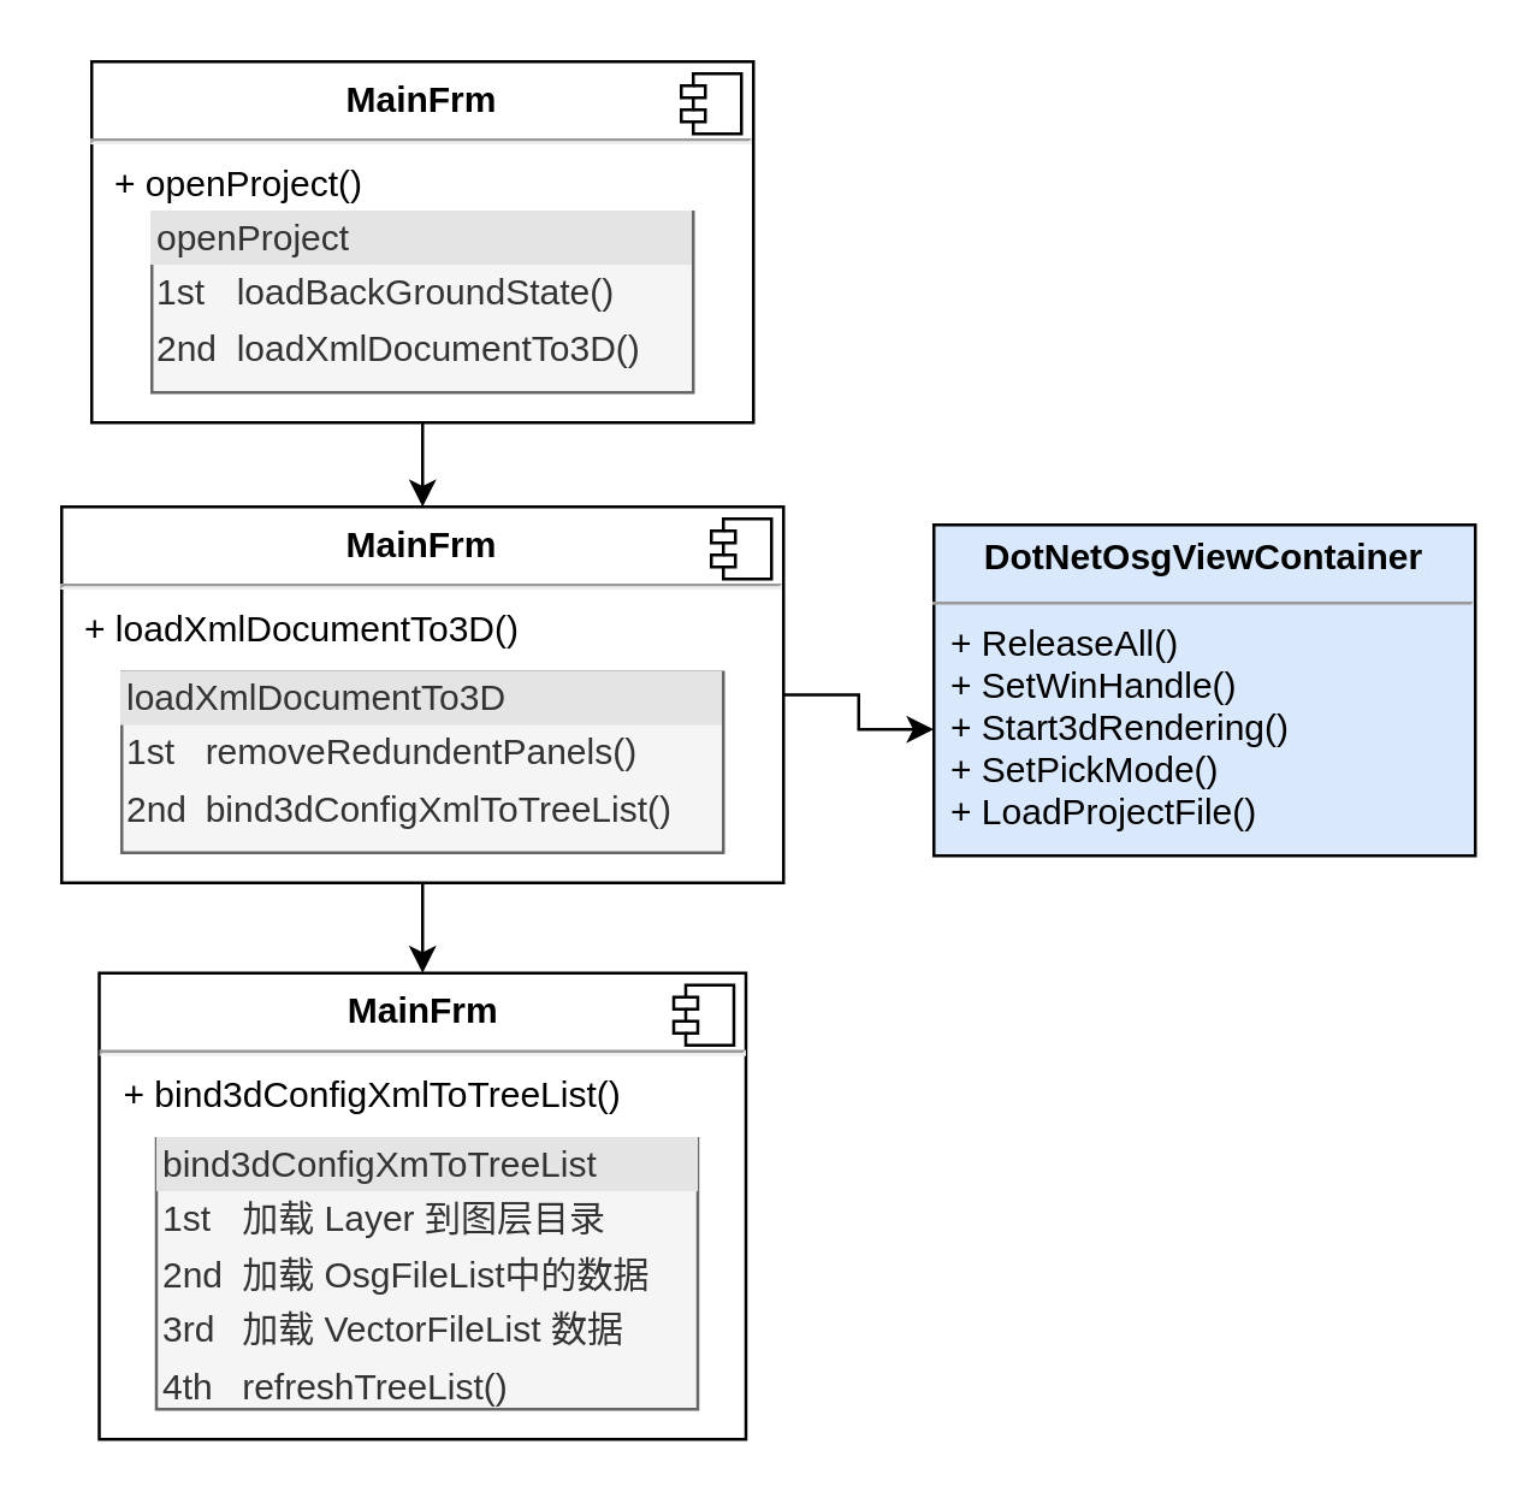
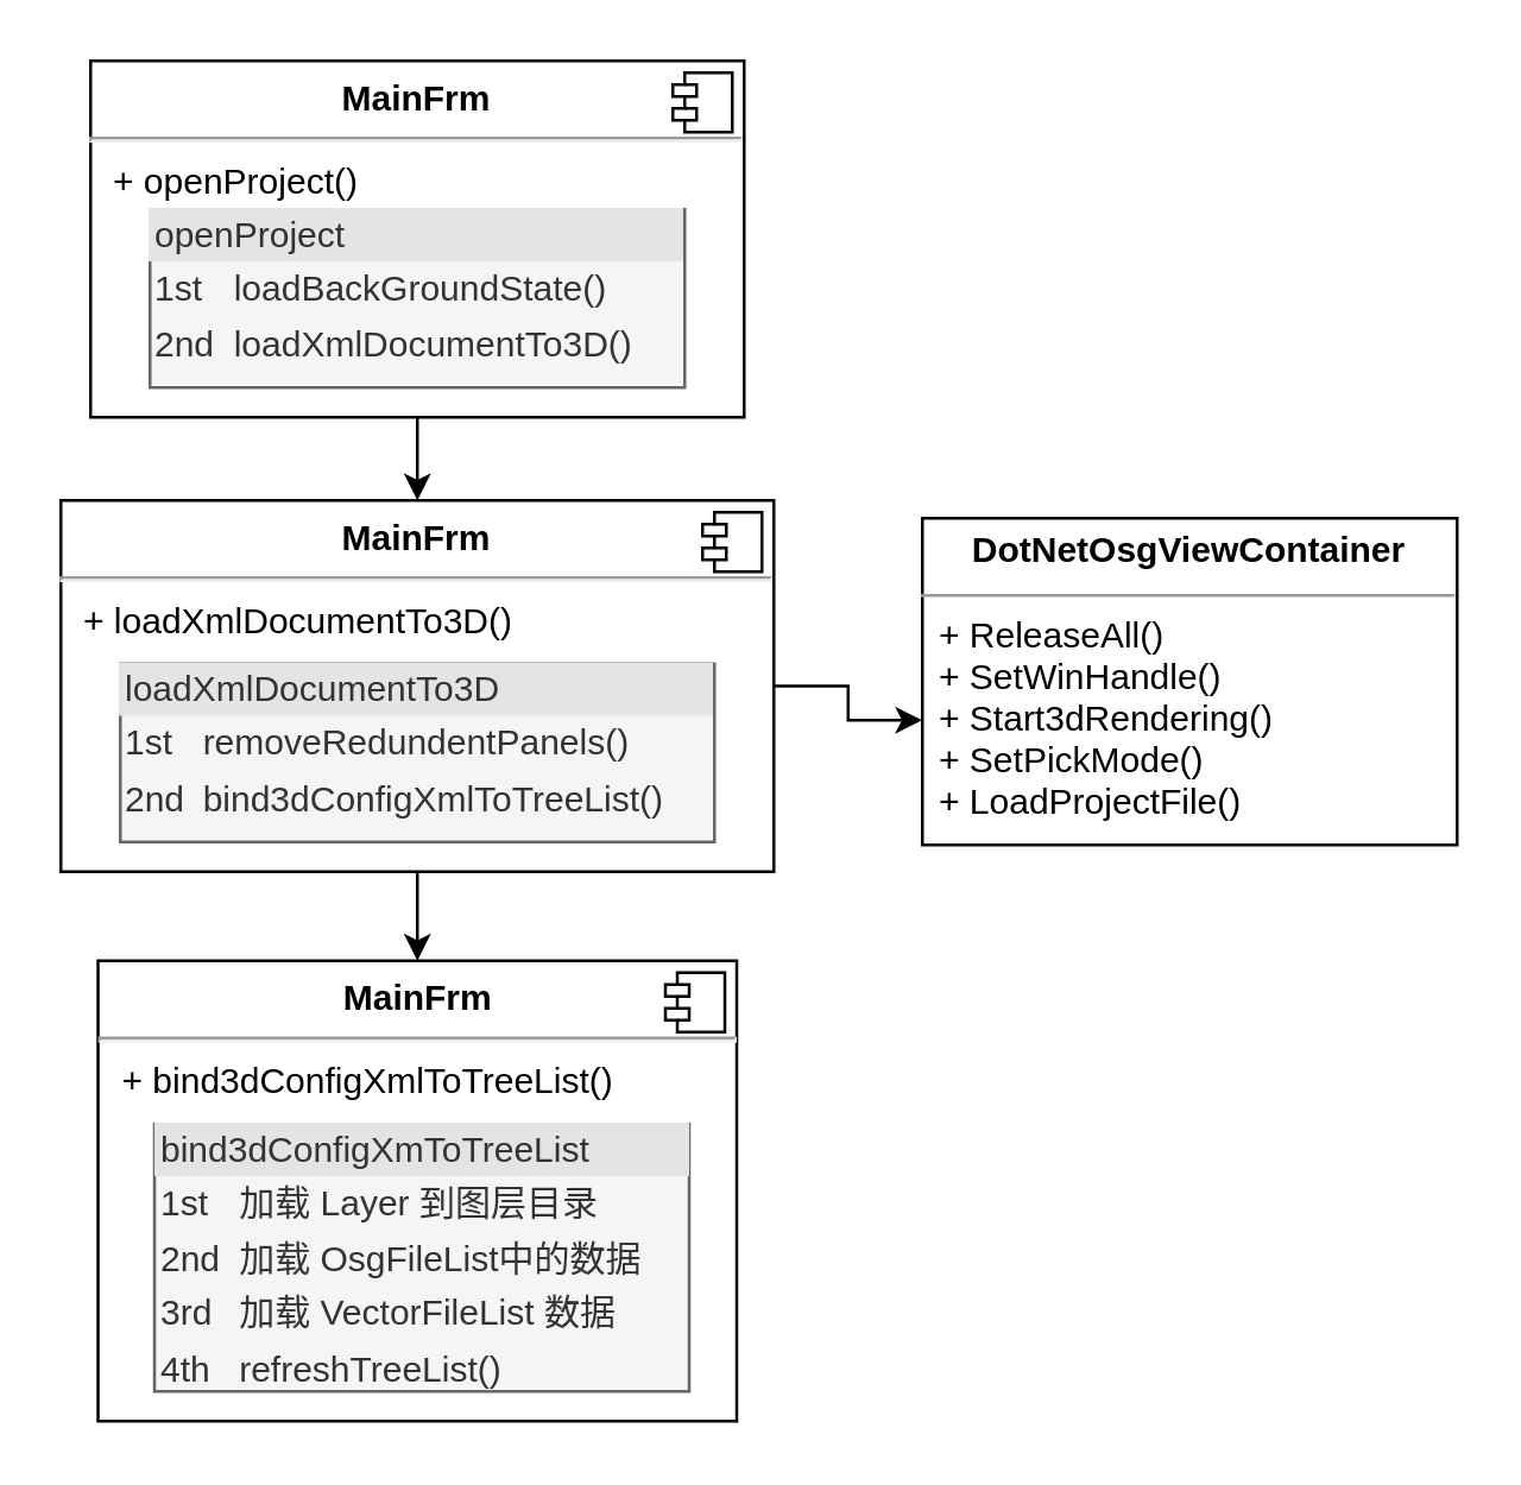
  <mxCell id="0" />
  <mxCell id="1" parent="0" />
  <mxCell id="2" value="" style="edgeStyle=orthogonalEdgeStyle;rounded=0;orthogonalLoop=1;jettySize=auto;html=1;" edge="1" parent="1" source="3"><mxGeometry relative="1" as="geometry"><mxPoint x="140" y="168" as="targetPoint" /></mxGeometry></mxCell>
  <mxCell id="3" value="&lt;p style=&quot;margin: 0px ; margin-top: 6px ; text-align: center&quot;&gt;&lt;b&gt;MainFrm&lt;/b&gt;&lt;/p&gt;&lt;hr&gt;&lt;p style=&quot;margin: 0px ; margin-left: 8px&quot;&gt;+&amp;nbsp;openProject()&lt;br&gt;&lt;br&gt;&lt;/p&gt;" style="align=left;overflow=fill;html=1;dropTarget=0;" parent="1" vertex="1"><mxGeometry x="30" y="20" width="220" height="120" as="geometry" /></mxCell>
  <mxCell id="4" value="" style="shape=component;jettyWidth=8;jettyHeight=4;" parent="3" vertex="1"><mxGeometry x="1" width="20" height="20" relative="1" as="geometry"><mxPoint x="-24" y="4" as="offset" /></mxGeometry></mxCell>
  <mxCell id="5" value="&lt;div style=&quot;box-sizing: border-box ; width: 100% ; background: #e4e4e4 ; padding: 2px&quot;&gt;openProject&lt;/div&gt;&lt;table style=&quot;width: 100% ; font-size: 1em&quot; cellpadding=&quot;2&quot; cellspacing=&quot;0&quot;&gt;&lt;tbody&gt;&lt;tr&gt;&lt;td&gt;1st&lt;/td&gt;&lt;td&gt;loadBackGroundState()&lt;/td&gt;&lt;/tr&gt;&lt;tr&gt;&lt;td&gt;2nd&lt;/td&gt;&lt;td&gt;loadXmlDocumentTo3D()&lt;/td&gt;&lt;/tr&gt;&lt;tr&gt;&lt;td&gt;&lt;/td&gt;&lt;td&gt;&lt;br&gt;&lt;/td&gt;&lt;/tr&gt;&lt;/tbody&gt;&lt;/table&gt;" style="verticalAlign=top;align=left;overflow=fill;html=1;fillColor=#f5f5f5;strokeColor=#666666;fontColor=#333333;" parent="1" vertex="1"><mxGeometry x="50" y="70" width="180" height="60" as="geometry" /></mxCell>
  <mxCell id="6" style="edgeStyle=orthogonalEdgeStyle;rounded=0;orthogonalLoop=1;jettySize=auto;html=1;exitX=1;exitY=0.5;exitDx=0;exitDy=0;" edge="1" parent="1" source="8" target="12"><mxGeometry relative="1" as="geometry" /></mxCell>
  <mxCell id="7" style="edgeStyle=orthogonalEdgeStyle;rounded=0;orthogonalLoop=1;jettySize=auto;html=1;exitX=0.5;exitY=1;exitDx=0;exitDy=0;entryX=0.5;entryY=0;entryDx=0;entryDy=0;" edge="1" parent="1" source="8" target="13"><mxGeometry relative="1" as="geometry" /></mxCell>
  <mxCell id="8" value="&lt;p style=&quot;margin: 0px ; margin-top: 6px ; text-align: center&quot;&gt;&lt;b&gt;MainFrm&lt;/b&gt;&lt;/p&gt;&lt;hr&gt;&lt;p style=&quot;margin: 0px ; margin-left: 8px&quot;&gt;+ loadXmlDocumentTo3D()&lt;br&gt;&lt;/p&gt;" style="align=left;overflow=fill;html=1;dropTarget=0;" vertex="1" parent="1"><mxGeometry x="20" y="168" width="240" height="125" as="geometry" /></mxCell>
  <mxCell id="9" value="" style="shape=component;jettyWidth=8;jettyHeight=4;" vertex="1" parent="8"><mxGeometry x="1" width="20" height="20" relative="1" as="geometry"><mxPoint x="-24" y="4" as="offset" /></mxGeometry></mxCell>
  <mxCell id="10" value="&lt;div style=&quot;box-sizing: border-box ; width: 100% ; background: #e4e4e4 ; padding: 2px&quot;&gt;loadXmlDocumentTo3D&lt;/div&gt;&lt;table style=&quot;width: 100% ; font-size: 1em&quot; cellpadding=&quot;2&quot; cellspacing=&quot;0&quot;&gt;&lt;tbody&gt;&lt;tr&gt;&lt;td&gt;1st&lt;/td&gt;&lt;td&gt;removeRedundentPanels()&lt;/td&gt;&lt;/tr&gt;&lt;tr&gt;&lt;td&gt;2nd&lt;/td&gt;&lt;td&gt;bind3dConfigXmlToTreeList()&lt;/td&gt;&lt;/tr&gt;&lt;tr&gt;&lt;td&gt;&lt;/td&gt;&lt;td&gt;&lt;br&gt;&lt;/td&gt;&lt;/tr&gt;&lt;/tbody&gt;&lt;/table&gt;" style="verticalAlign=top;align=left;overflow=fill;html=1;fillColor=#f5f5f5;strokeColor=#666666;fontColor=#333333;" vertex="1" parent="1"><mxGeometry x="40" y="223" width="200" height="60" as="geometry" /></mxCell>
- <mxCell id="11" value="&lt;p style=&quot;margin: 0px ; margin-top: 4px ; text-align: center&quot;&gt;&lt;b&gt;DotNetOsgViewContainer&lt;/b&gt;&lt;/p&gt;&lt;div style=&quot;height: 2px&quot;&gt;&lt;/div&gt;&lt;hr size=&quot;1&quot;&gt;&lt;div style=&quot;height: 2px&quot;&gt;&lt;/div&gt;" style="verticalAlign=top;align=left;overflow=fill;fontSize=12;fontFamily=Helvetica;html=1;fillColor=#dae8fc;" vertex="1" parent="1"><mxGeometry x="310" y="174" width="180" height="110" as="geometry" /></mxCell>
+ <mxCell id="11" value="&lt;p style=&quot;margin: 0px ; margin-top: 4px ; text-align: center&quot;&gt;&lt;b&gt;DotNetOsgViewContainer&lt;/b&gt;&lt;/p&gt;&lt;div style=&quot;height: 2px&quot;&gt;&lt;/div&gt;&lt;hr size=&quot;1&quot;&gt;&lt;div style=&quot;height: 2px&quot;&gt;&lt;/div&gt;" style="verticalAlign=top;align=left;overflow=fill;fontSize=12;fontFamily=Helvetica;html=1;" vertex="1" parent="1"><mxGeometry x="310" y="174" width="180" height="110" as="geometry" /></mxCell>
  <mxCell id="12" value="+ ReleaseAll()&#10;+ SetWinHandle()&#10;+ Start3dRendering()&#10;+ SetPickMode()&#10;+ LoadProjectFile()&#10;" style="text;strokeColor=none;fillColor=none;align=left;verticalAlign=top;spacingLeft=4;spacingRight=4;overflow=hidden;rotatable=0;points=[[0,0.5],[1,0.5]];portConstraint=eastwest;" vertex="1" parent="1"><mxGeometry x="310" y="200" width="180" height="84" as="geometry" /></mxCell>
  <mxCell id="13" value="&lt;p style=&quot;margin: 0px ; margin-top: 6px ; text-align: center&quot;&gt;&lt;b&gt;MainFrm&lt;/b&gt;&lt;/p&gt;&lt;hr&gt;&lt;p style=&quot;margin: 0px ; margin-left: 8px&quot;&gt;+ bind3dConfigXmlToTreeList()&lt;br&gt;&lt;/p&gt;" style="align=left;overflow=fill;html=1;dropTarget=0;" vertex="1" parent="1"><mxGeometry x="32.5" y="323" width="215" height="155" as="geometry" /></mxCell>
  <mxCell id="14" value="" style="shape=component;jettyWidth=8;jettyHeight=4;" vertex="1" parent="13"><mxGeometry x="1" width="20" height="20" relative="1" as="geometry"><mxPoint x="-24" y="4" as="offset" /></mxGeometry></mxCell>
  <mxCell id="15" value="&lt;div style=&quot;box-sizing: border-box ; width: 100% ; background: #e4e4e4 ; padding: 2px&quot;&gt;bind3dConfigXmToTreeList&lt;/div&gt;&lt;table style=&quot;width: 100% ; font-size: 1em&quot; cellpadding=&quot;2&quot; cellspacing=&quot;0&quot;&gt;&lt;tbody&gt;&lt;tr&gt;&lt;td&gt;1st&lt;/td&gt;&lt;td&gt;加载 Layer&amp;nbsp;到图层目录&lt;/td&gt;&lt;/tr&gt;&lt;tr&gt;&lt;td&gt;2nd&lt;/td&gt;&lt;td&gt;加载 OsgFileList中的数据&lt;br&gt;&lt;/td&gt;&lt;/tr&gt;&lt;tr&gt;&lt;td&gt;3rd&lt;/td&gt;&lt;td&gt;加载 VectorFileList&amp;nbsp;数据&lt;/td&gt;&lt;/tr&gt;&lt;tr&gt;&lt;td&gt;4th&lt;/td&gt;&lt;td&gt;refreshTreeList()&lt;br&gt;&lt;/td&gt;&lt;/tr&gt;&lt;/tbody&gt;&lt;/table&gt;" style="verticalAlign=top;align=left;overflow=fill;html=1;fillColor=#f5f5f5;strokeColor=#666666;fontColor=#333333;" vertex="1" parent="1"><mxGeometry x="51.5" y="378" width="180" height="90" as="geometry" /></mxCell>
